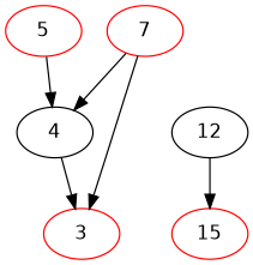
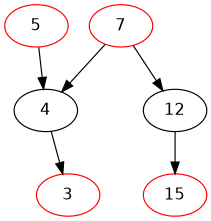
  digraph {
    fontname="DejaVu Sans"
    node [color=red fontname="DejaVu Sans"]
    edge [fontname="DejaVu Sans"]
    n1 [label=7]
    n2 [color=black label=4]
    n3 [color=black label=12]
    n4 [label=3]
    n5 [label=15]
    n6 [label=5]
    n1 -> n2
-   n1 -> n4
+   n1 -> n3
    n2 -> n4
    n3 -> n5
    n6 -> n2
  }
